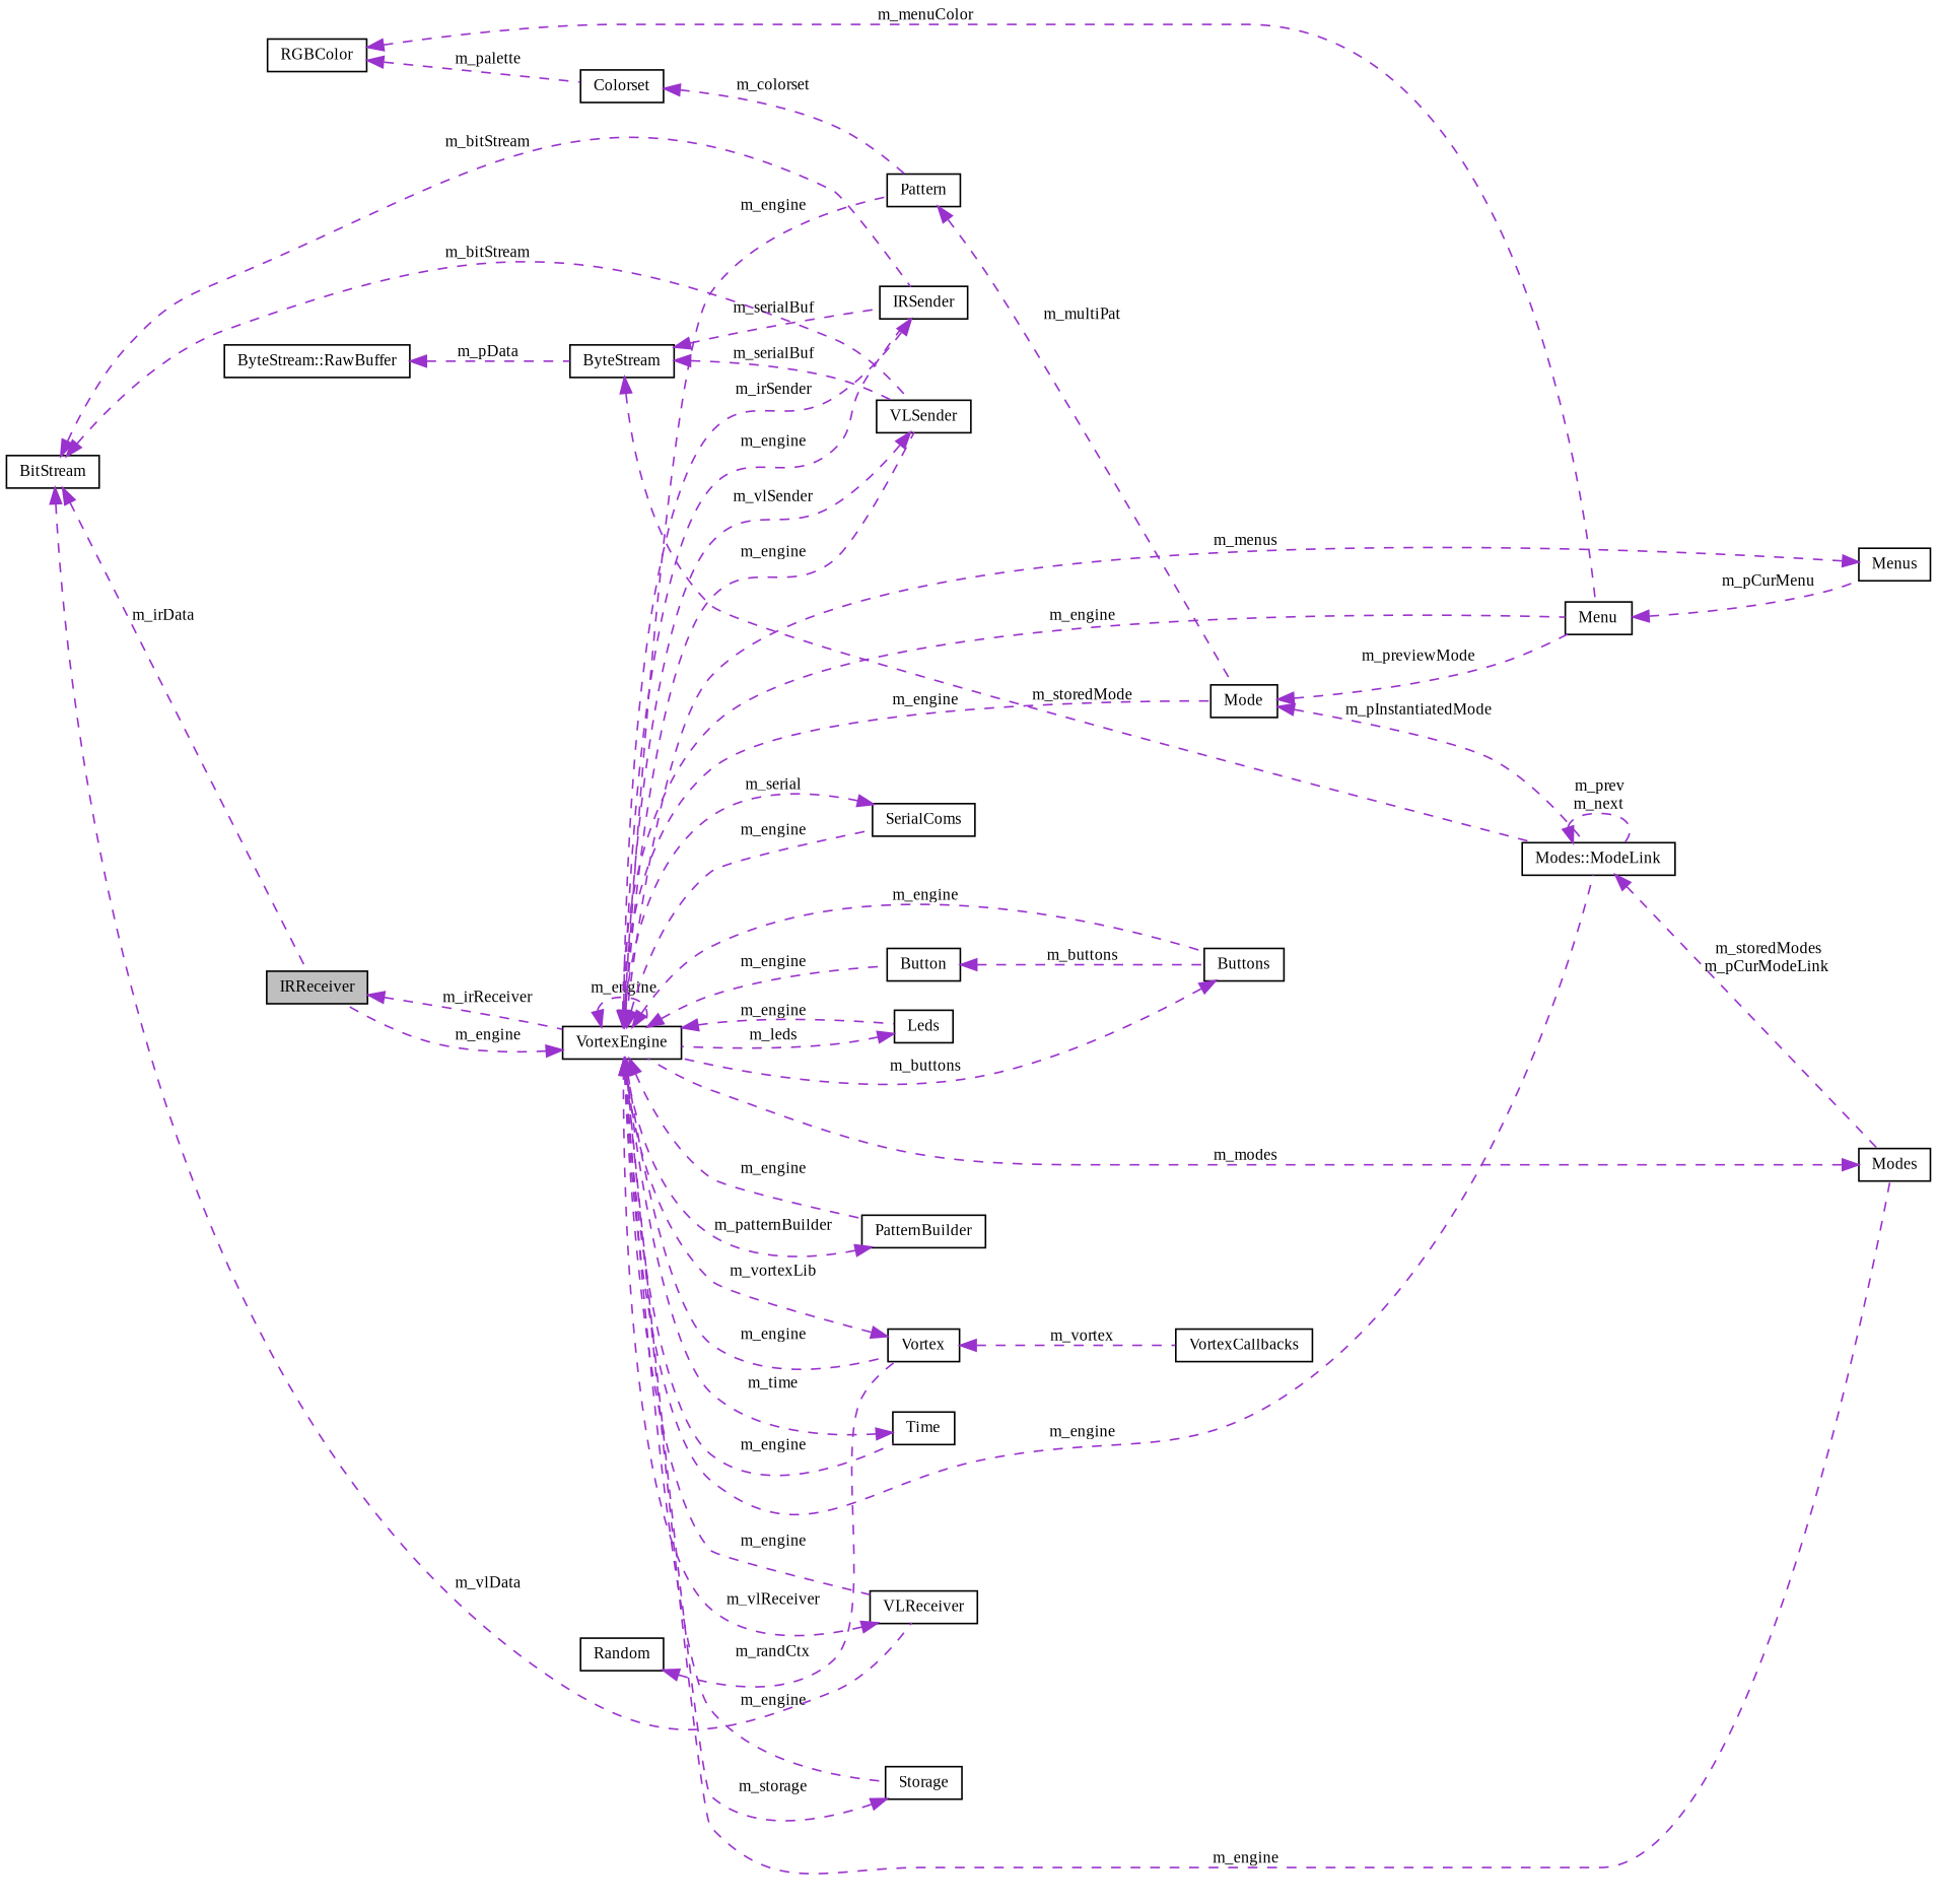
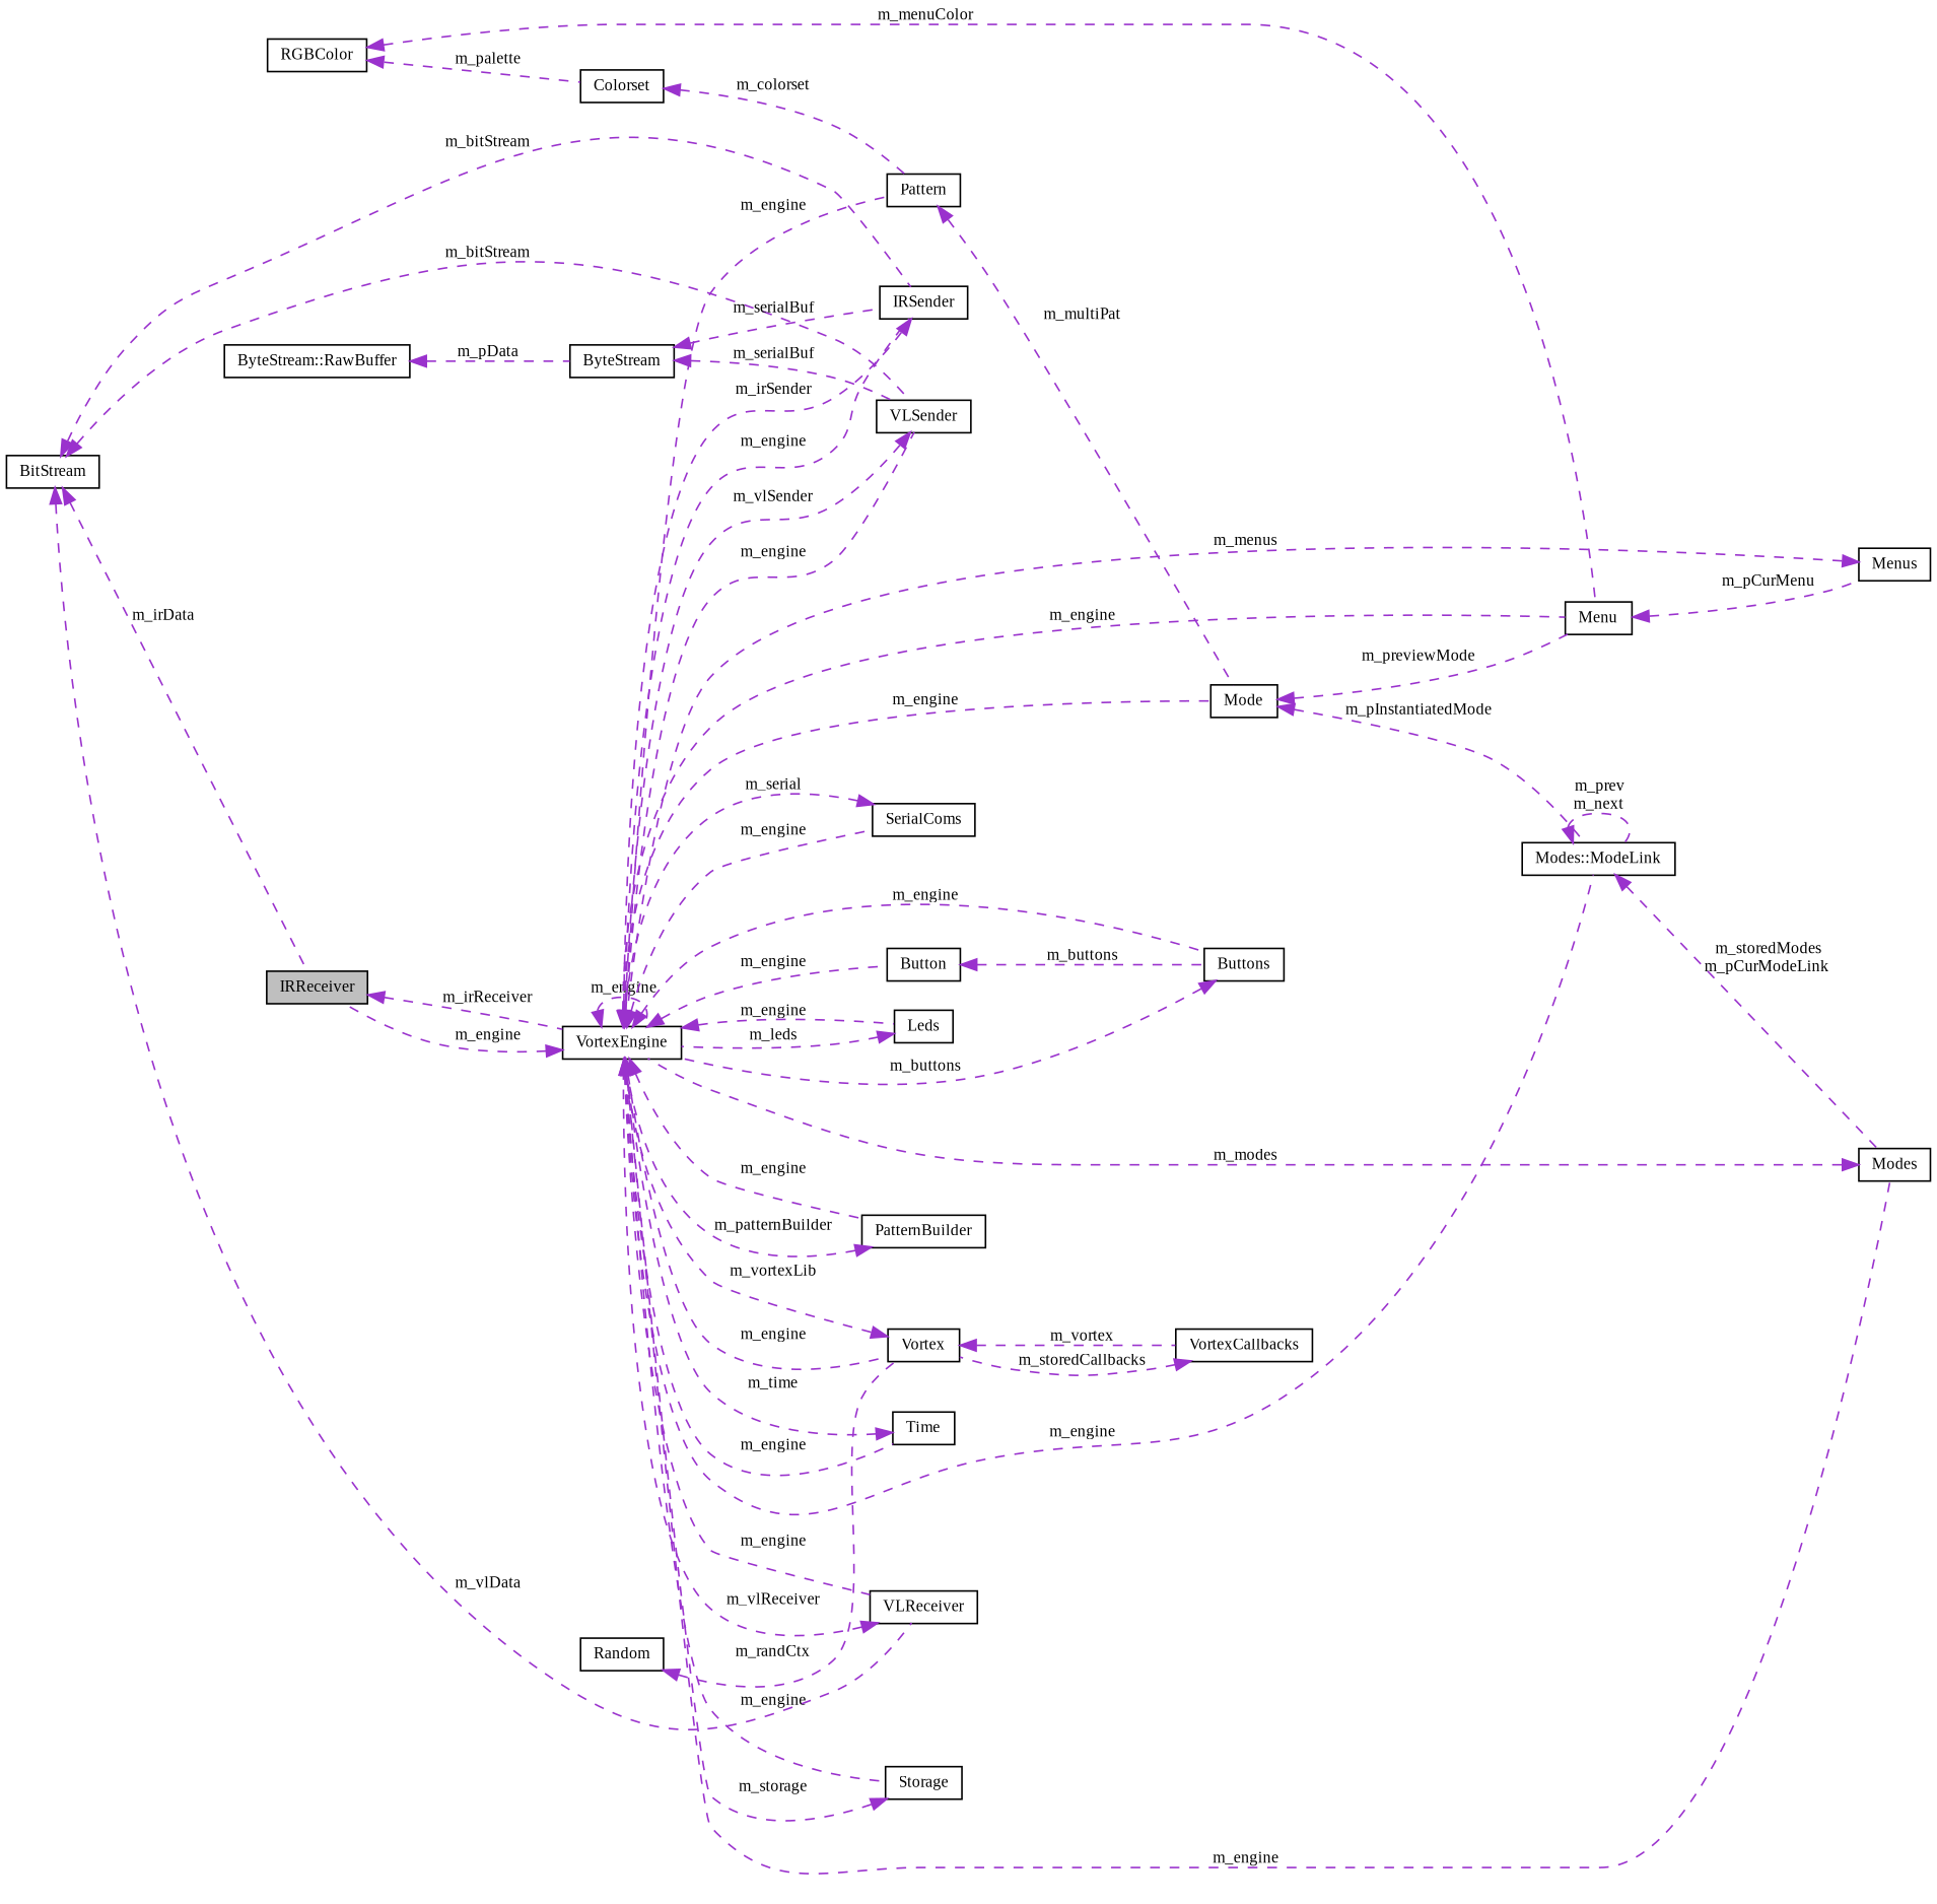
  digraph {
    fontname="Liberation Serif"
    rankdir=LR
    node [color=black fontname="Liberation Serif" fontsize=10 shape=record]
    edge [color=darkorchid3 dir=back fontname="Liberation Serif" fontsize=10 labelfontname=Helvetica labelfontsize=10 style=dashed]
    n1 [fillcolor=grey75 fontcolor=black height=0.2 label=IRReceiver style=filled width=0.4]
    n2 [height=0.2 label=VortexEngine width=0.4]
    n3 [height=0.2 label=VLReceiver width=0.4]
    n4 [height=0.2 label=Storage width=0.4]
    n5 [height=0.2 label=IRSender width=0.4]
    n6 [height=0.2 label=Buttons width=0.4]
    n7 [height=0.2 label=Button width=0.4]
    n8 [height=0.2 label=Leds width=0.4]
    n9 [height=0.2 label=PatternBuilder width=0.4]
    n10 [height=0.2 label=VLSender width=0.4]
    n11 [height=0.2 label=Modes width=0.4]
    n12 [height=0.2 label="Modes::ModeLink" width=0.4]
    n13 [height=0.2 label=Mode width=0.4]
    n14 [height=0.2 label=Pattern width=0.4]
    n15 [height=0.2 label=SerialComs width=0.4]
    n16 [height=0.2 label=Vortex width=0.4]
    n17 [height=0.2 label=Time width=0.4]
    n18 [height=0.2 label=Menu width=0.4]
    n19 [height=0.2 label=VortexCallbacks width=0.4]
    n20 [height=0.2 label=Menus width=0.4]
    n21 [height=0.2 label=BitStream width=0.4]
    n22 [height=0.2 label=ByteStream width=0.4]
    n23 [height=0.2 label="ByteStream::RawBuffer" width=0.4]
    n24 [height=0.2 label=Colorset width=0.4]
    n25 [height=0.2 label=RGBColor width=0.4]
    n26 [height=0.2 label=Random width=0.4]
    n1 -> n2 [label=" m_irReceiver"]
    n2 -> n1 [label=" m_engine"]
    n2 -> n2 [label=" m_engine"]
    n2 -> n3 [label=" m_engine"]
    n2 -> n4 [label=" m_engine"]
    n2 -> n5 [label=" m_engine"]
    n2 -> n6 [label=" m_engine"]
    n2 -> n7 [label=" m_engine"]
    n2 -> n8 [label=" m_engine"]
    n2 -> n9 [label=" m_engine"]
    n2 -> n10 [label=" m_engine"]
    n2 -> n11 [label=" m_engine"]
    n2 -> n12 [label=" m_engine"]
    n2 -> n13 [label=" m_engine"]
    n2 -> n14 [label=" m_engine"]
    n2 -> n15 [label=" m_engine"]
    n2 -> n16 [label=" m_engine"]
    n2 -> n17 [label=" m_engine"]
    n2 -> n18 [label=" m_engine"]
    n3 -> n2 [label=" m_vlReceiver"]
    n4 -> n2 [label=" m_storage"]
    n5 -> n2 [label=" m_irSender"]
    n6 -> n2 [label=" m_buttons"]
    n7 -> n6 [label=" m_buttons"]
    n8 -> n2 [label=" m_leds"]
    n9 -> n2 [label=" m_patternBuilder"]
    n10 -> n2 [label=" m_vlSender"]
    n11 -> n2 [label=" m_modes"]
    n12 -> n11 [label=" m_storedModes\nm_pCurModeLink"]
    n12 -> n12 [label=" m_prev\nm_next"]
    n13 -> n12 [label=" m_pInstantiatedMode"]
    n13 -> n18 [label=" m_previewMode"]
    n14 -> n13 [label=" m_multiPat"]
    n15 -> n2 [label=" m_serial"]
    n16 -> n2 [label=" m_vortexLib"]
    n16 -> n19 [label=" m_vortex"]
    n17 -> n2 [label=" m_time"]
    n18 -> n20 [label=" m_pCurMenu"]
+   n19 -> n16 [label=" m_storedCallbacks"]
    n20 -> n2 [label=" m_menus"]
    n21 -> n1 [label=" m_irData"]
    n21 -> n3 [label=" m_vlData"]
    n21 -> n5 [label=" m_bitStream"]
    n21 -> n10 [label=" m_bitStream"]
    n22 -> n5 [label=" m_serialBuf"]
    n22 -> n10 [label=" m_serialBuf"]
-   n22 -> n12 [label=" m_storedMode"]
    n23 -> n22 [label=" m_pData"]
    n24 -> n14 [label=" m_colorset"]
    n25 -> n18 [label=" m_menuColor"]
    n25 -> n24 [label=" m_palette"]
    n26 -> n16 [label=" m_randCtx"]
  }
